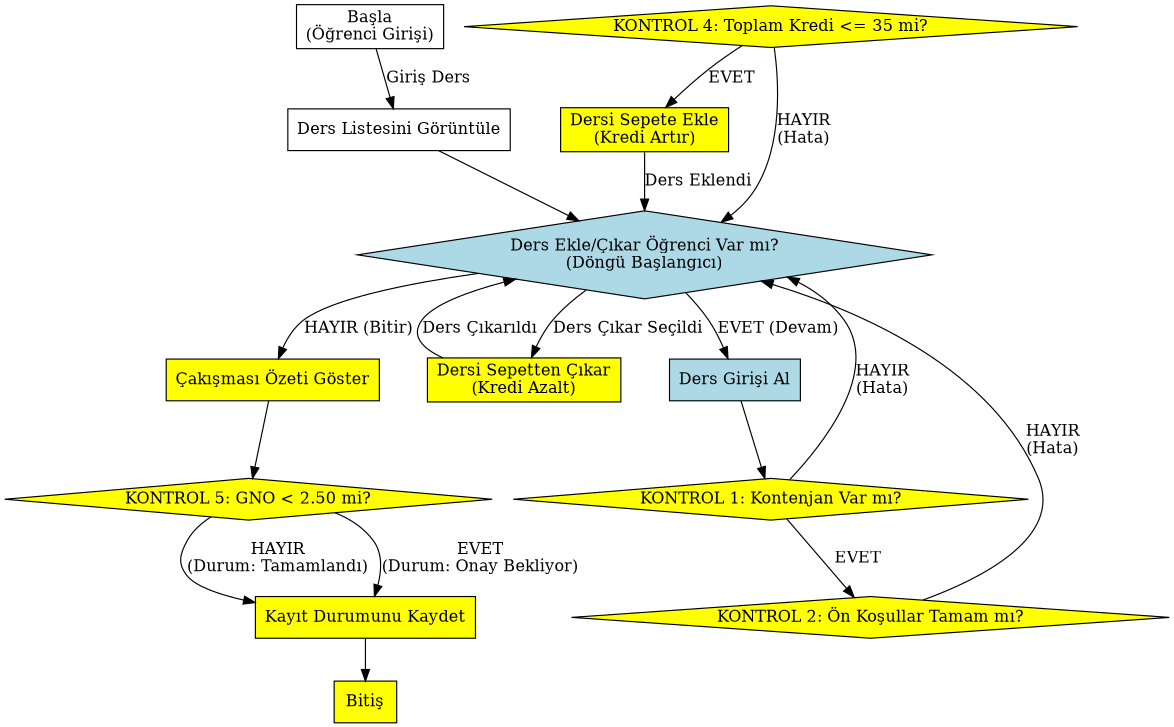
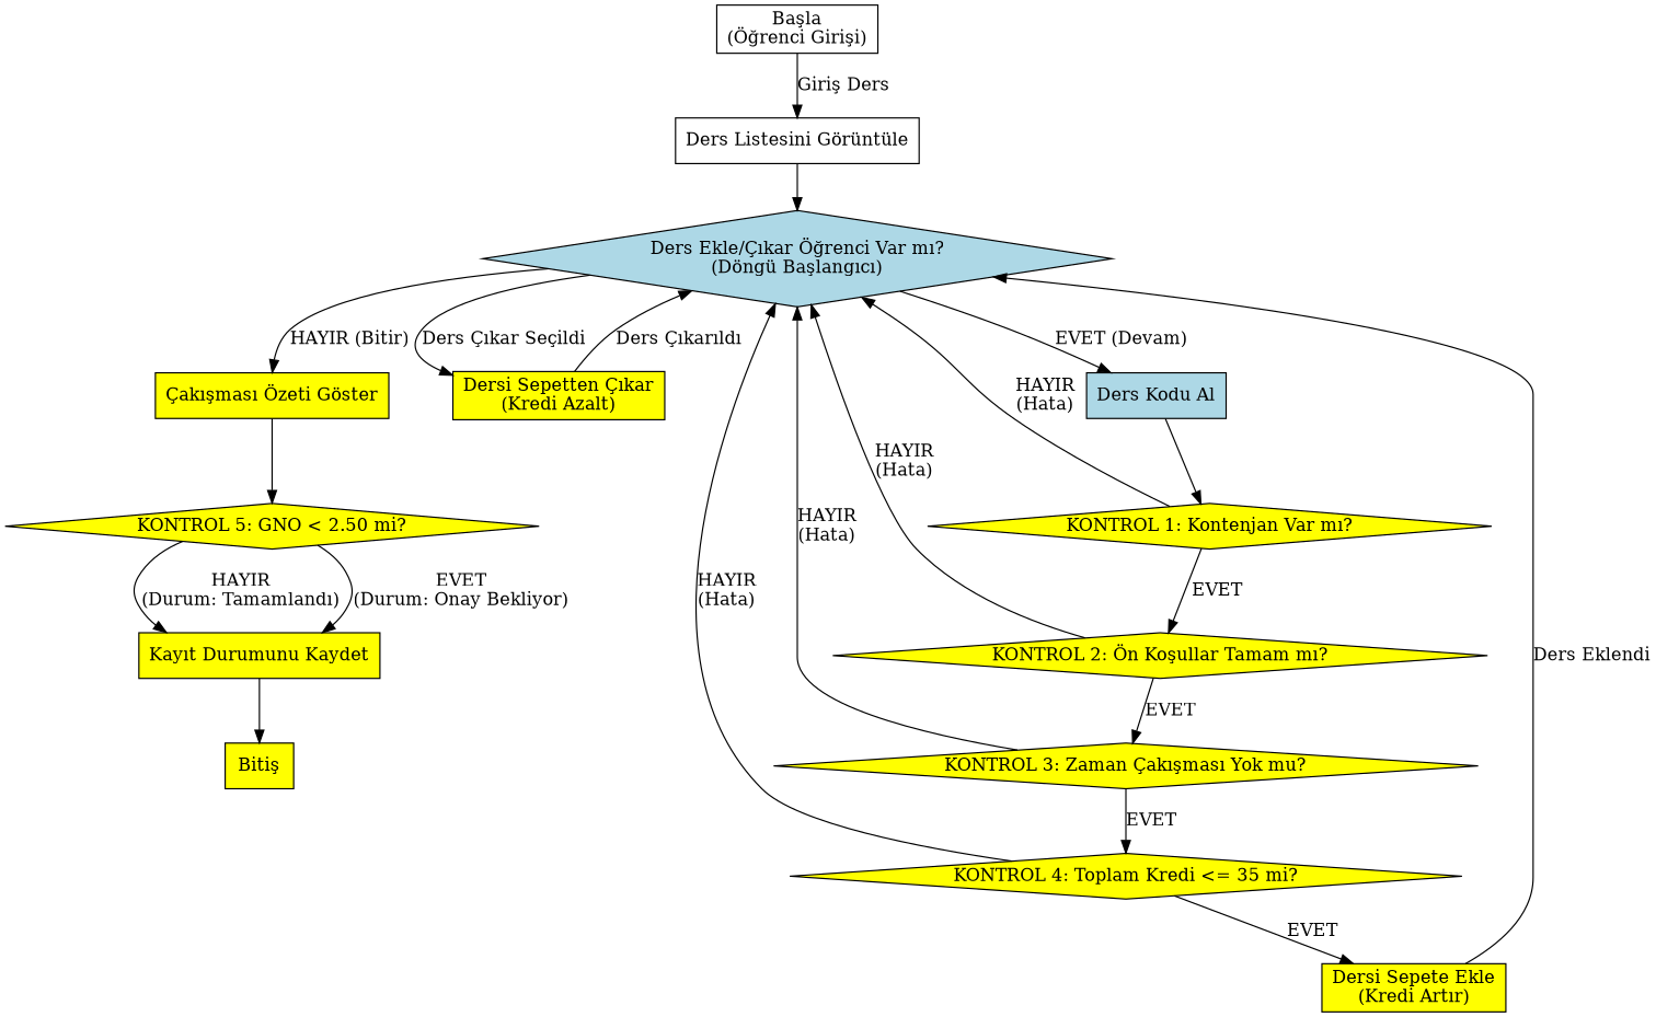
  digraph {
    fontname="DejaVu Serif"
    node [fontname="DejaVu Serif" shape=box fillcolor=yellow style=filled]
    edge [fontname="DejaVu Serif"]
    n1 [label="Başla\n(Öğrenci Girişi)" fillcolor="" style=""]
    n2 [label="Ders Listesini Görüntüle" fillcolor="" style=""]
    n3 [fillcolor=lightblue label="Ders Ekle/Çıkar Öğrenci Var mı?\n(Döngü Başlangıcı)" shape=diamond]
-   n4 [fillcolor=lightblue label="Ders Girişi Al"]
+   n4 [fillcolor=lightblue label="Ders Kodu Al"]
    n5 [label="Dersi Sepetten Çıkar\n(Kredi Azalt)"]
    n6 [label="Çakışması Özeti Göster"]
    n7 [label="KONTROL 1: Kontenjan Var mı?" shape=diamond]
    n8 [label="KONTROL 5: GNO < 2.50 mi?" shape=diamond]
    n9 [label="KONTROL 2: Ön Koşullar Tamam mı?" shape=diamond]
+   n10 [label="KONTROL 3: Zaman Çakışması Yok mu?" shape=diamond]
    n11 [label="KONTROL 4: Toplam Kredi <= 35 mi?" shape=diamond]
    n12 [label="Dersi Sepete Ekle\n(Kredi Artır)"]
    n13 [label="Kayıt Durumunu Kaydet"]
    n14 [label="Bitiş"]
    n1 -> n2 [label="Giriş Ders"]
    n2 -> n3
    n3 -> n4 [label="EVET (Devam)"]
    n3 -> n5 [label="Ders Çıkar Seçildi"]
    n3 -> n6 [label="HAYIR (Bitir)"]
    n4 -> n7
    n5 -> n3 [label="Ders Çıkarıldı"]
    n6 -> n8
    n7 -> n3 [label="HAYIR\n(Hata)"]
    n7 -> n9 [label=EVET]
    n8 -> n13 [label="EVET\n(Durum: Onay Bekliyor)"]
    n8 -> n13 [label="HAYIR\n(Durum: Tamamlandı)"]
    n9 -> n3 [label="HAYIR\n(Hata)"]
+   n9 -> n10 [label=EVET]
+   n10 -> n3 [label="HAYIR\n(Hata)"]
+   n10 -> n11 [label=EVET]
    n11 -> n3 [label="HAYIR\n(Hata)"]
    n11 -> n12 [label=EVET]
    n12 -> n3 [label="Ders Eklendi"]
    n13 -> n14
  }
